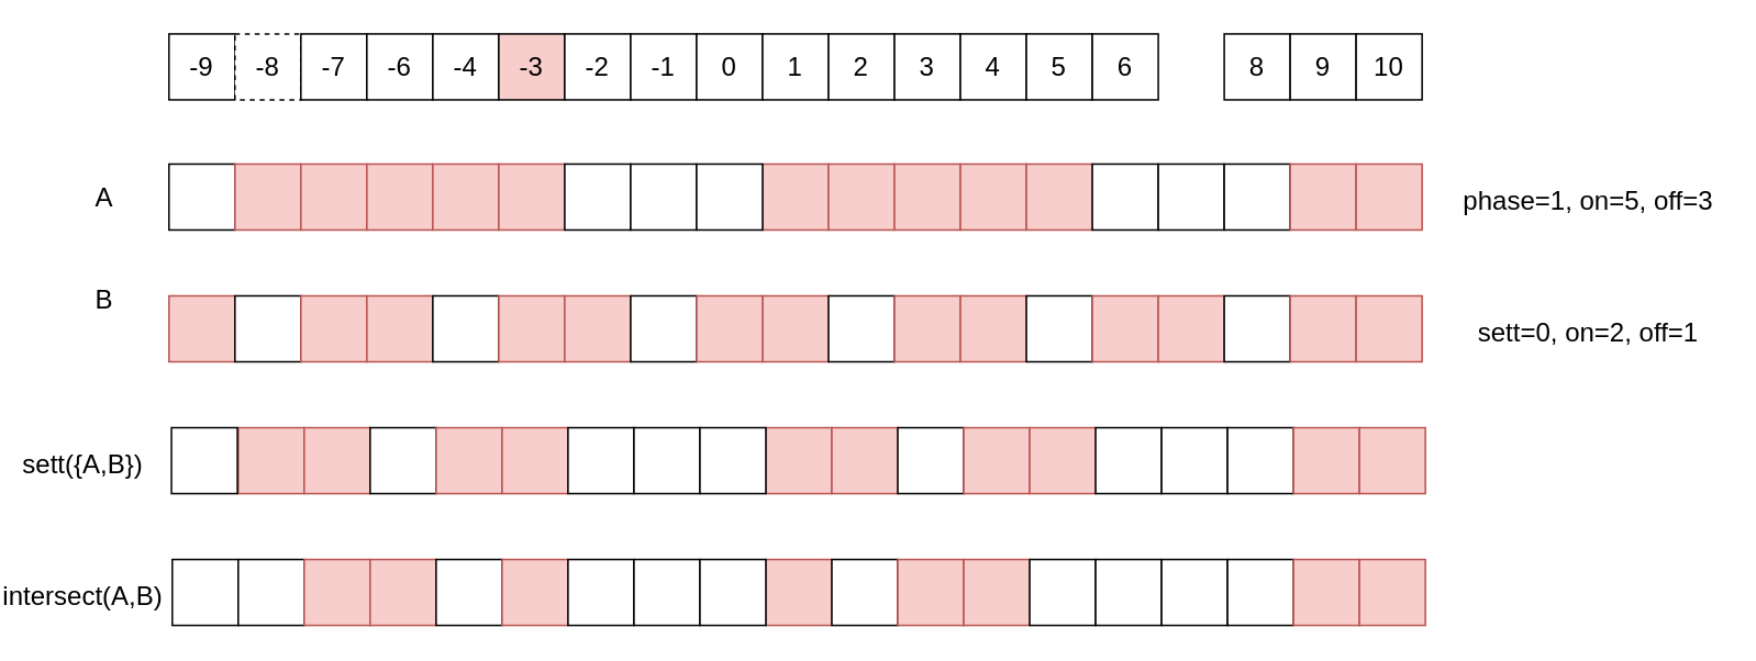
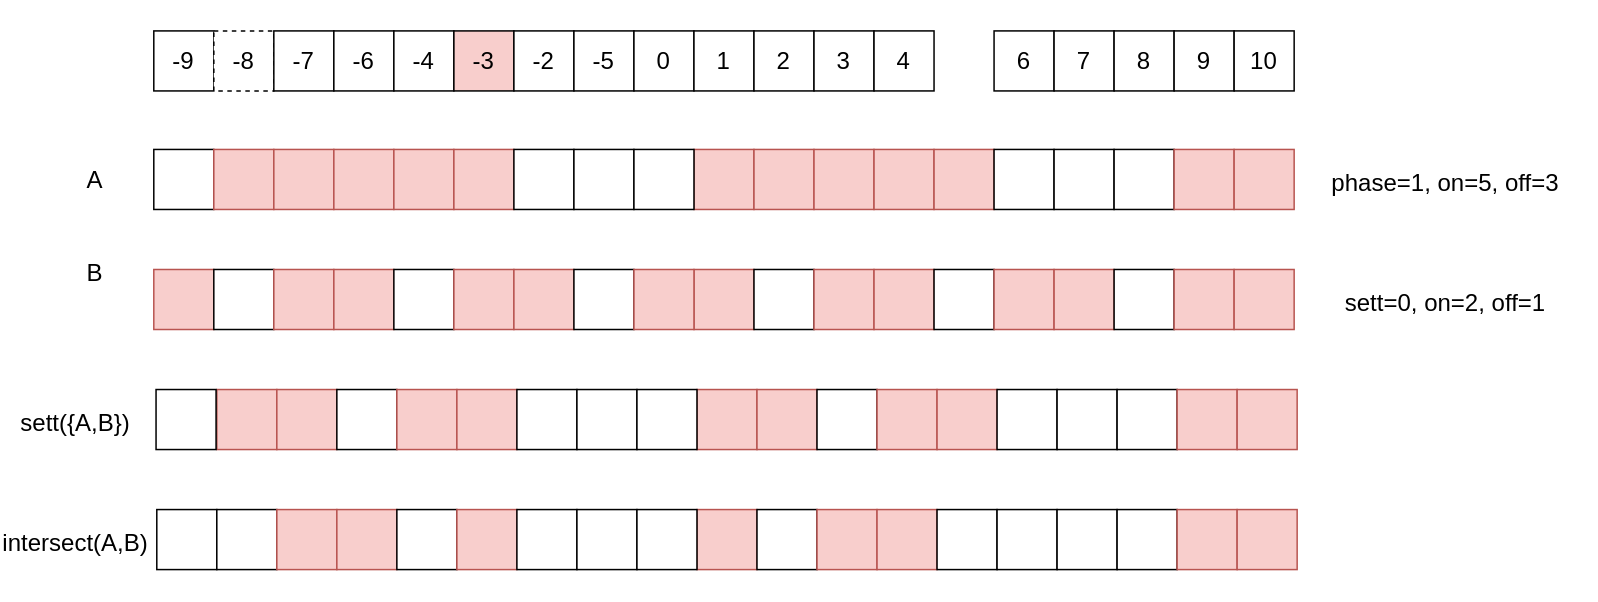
  <mxCell id="0" />
  <mxCell id="1" parent="0" />
  <mxCell id="2" value="-9" style="whiteSpace=wrap;html=1;aspect=fixed;fontSize=16;" vertex="1" parent="1"><mxGeometry x="102" y="20" width="40" height="40" as="geometry" /></mxCell>
  <mxCell id="3" value="-8" style="whiteSpace=wrap;html=1;aspect=fixed;fontSize=16;dashed=1;" vertex="1" parent="1"><mxGeometry x="142" y="20" width="40" height="40" as="geometry" /></mxCell>
  <mxCell id="4" value="-7" style="whiteSpace=wrap;html=1;aspect=fixed;fontSize=16;" vertex="1" parent="1"><mxGeometry x="182" y="20" width="40" height="40" as="geometry" /></mxCell>
  <mxCell id="5" value="-6" style="whiteSpace=wrap;html=1;aspect=fixed;fontSize=16;" vertex="1" parent="1"><mxGeometry x="222" y="20" width="40" height="40" as="geometry" /></mxCell>
  <mxCell id="6" value="-4" style="whiteSpace=wrap;html=1;aspect=fixed;fontSize=16;" vertex="1" parent="1"><mxGeometry x="262" y="20" width="40" height="40" as="geometry" /></mxCell>
  <mxCell id="7" value="-3" style="whiteSpace=wrap;html=1;aspect=fixed;fontSize=16;fillColor=#f8cecc;" vertex="1" parent="1"><mxGeometry x="302" y="20" width="40" height="40" as="geometry" /></mxCell>
  <mxCell id="8" value="-2" style="whiteSpace=wrap;html=1;aspect=fixed;fontSize=16;" vertex="1" parent="1"><mxGeometry x="342" y="20" width="40" height="40" as="geometry" /></mxCell>
- <mxCell id="9" value="-1" style="whiteSpace=wrap;html=1;aspect=fixed;fontSize=16;" vertex="1" parent="1"><mxGeometry x="382" y="20" width="40" height="40" as="geometry" /></mxCell>
+ <mxCell id="9" value="-5" style="whiteSpace=wrap;html=1;aspect=fixed;fontSize=16;" vertex="1" parent="1"><mxGeometry x="382" y="20" width="40" height="40" as="geometry" /></mxCell>
  <mxCell id="10" value="0" style="whiteSpace=wrap;html=1;aspect=fixed;fontSize=16;" vertex="1" parent="1"><mxGeometry x="422" y="20" width="40" height="40" as="geometry" /></mxCell>
  <mxCell id="11" value="1" style="whiteSpace=wrap;html=1;aspect=fixed;fontSize=16;" vertex="1" parent="1"><mxGeometry x="462" y="20" width="40" height="40" as="geometry" /></mxCell>
  <mxCell id="12" value="2" style="whiteSpace=wrap;html=1;aspect=fixed;fontSize=16;" vertex="1" parent="1"><mxGeometry x="502" y="20" width="40" height="40" as="geometry" /></mxCell>
  <mxCell id="13" value="3" style="whiteSpace=wrap;html=1;aspect=fixed;fontSize=16;" vertex="1" parent="1"><mxGeometry x="542" y="20" width="40" height="40" as="geometry" /></mxCell>
  <mxCell id="14" value="4" style="whiteSpace=wrap;html=1;aspect=fixed;fontSize=16;" vertex="1" parent="1"><mxGeometry x="582" y="20" width="40" height="40" as="geometry" /></mxCell>
- <mxCell id="15" value="5" style="whiteSpace=wrap;html=1;aspect=fixed;fontSize=16;" vertex="1" parent="1"><mxGeometry x="622" y="20" width="40" height="40" as="geometry" /></mxCell>
  <mxCell id="16" value="6" style="whiteSpace=wrap;html=1;aspect=fixed;fontSize=16;" vertex="1" parent="1"><mxGeometry x="662" y="20" width="40" height="40" as="geometry" /></mxCell>
+ <mxCell id="17" value="7" style="whiteSpace=wrap;html=1;aspect=fixed;fontSize=16;" vertex="1" parent="1"><mxGeometry x="702" y="20" width="40" height="40" as="geometry" /></mxCell>
  <mxCell id="18" value="8" style="whiteSpace=wrap;html=1;aspect=fixed;fontSize=16;" vertex="1" parent="1"><mxGeometry x="742" y="20" width="40" height="40" as="geometry" /></mxCell>
  <mxCell id="19" value="9" style="whiteSpace=wrap;html=1;aspect=fixed;fontSize=16;" vertex="1" parent="1"><mxGeometry x="782" y="20" width="40" height="40" as="geometry" /></mxCell>
  <mxCell id="20" value="10" style="whiteSpace=wrap;html=1;aspect=fixed;fontSize=16;" vertex="1" parent="1"><mxGeometry x="822" y="20" width="40" height="40" as="geometry" /></mxCell>
  <mxCell id="21" value="" style="whiteSpace=wrap;html=1;aspect=fixed;fontSize=16;" vertex="1" parent="1"><mxGeometry x="102" y="99" width="40" height="40" as="geometry" /></mxCell>
  <mxCell id="22" value="" style="whiteSpace=wrap;html=1;aspect=fixed;fontSize=16;fillColor=#f8cecc;strokeColor=#b85450;" vertex="1" parent="1"><mxGeometry x="142" y="99" width="40" height="40" as="geometry" /></mxCell>
  <mxCell id="23" value="" style="whiteSpace=wrap;html=1;aspect=fixed;fontSize=16;fillColor=#f8cecc;strokeColor=#b85450;" vertex="1" parent="1"><mxGeometry x="182" y="99" width="40" height="40" as="geometry" /></mxCell>
  <mxCell id="24" value="" style="whiteSpace=wrap;html=1;aspect=fixed;fontSize=16;fillColor=#f8cecc;strokeColor=#b85450;" vertex="1" parent="1"><mxGeometry x="222" y="99" width="40" height="40" as="geometry" /></mxCell>
  <mxCell id="25" value="" style="whiteSpace=wrap;html=1;aspect=fixed;fontSize=16;fillColor=#f8cecc;strokeColor=#b85450;" vertex="1" parent="1"><mxGeometry x="262" y="99" width="40" height="40" as="geometry" /></mxCell>
  <mxCell id="26" value="" style="whiteSpace=wrap;html=1;aspect=fixed;fontSize=16;fillColor=#f8cecc;strokeColor=#b85450;" vertex="1" parent="1"><mxGeometry x="302" y="99" width="40" height="40" as="geometry" /></mxCell>
  <mxCell id="27" value="" style="whiteSpace=wrap;html=1;aspect=fixed;fontSize=16;" vertex="1" parent="1"><mxGeometry x="342" y="99" width="40" height="40" as="geometry" /></mxCell>
  <mxCell id="28" value="" style="whiteSpace=wrap;html=1;aspect=fixed;fontSize=16;" vertex="1" parent="1"><mxGeometry x="382" y="99" width="40" height="40" as="geometry" /></mxCell>
  <mxCell id="29" value="" style="whiteSpace=wrap;html=1;aspect=fixed;fontSize=16;fillColor=#f8cecc;strokeColor=#b85450;" vertex="1" parent="1"><mxGeometry x="462" y="99" width="40" height="40" as="geometry" /></mxCell>
  <mxCell id="30" value="" style="whiteSpace=wrap;html=1;aspect=fixed;fontSize=16;fillColor=#f8cecc;strokeColor=#b85450;" vertex="1" parent="1"><mxGeometry x="502" y="99" width="40" height="40" as="geometry" /></mxCell>
  <mxCell id="31" value="" style="whiteSpace=wrap;html=1;aspect=fixed;fontSize=16;fillColor=#f8cecc;strokeColor=#b85450;" vertex="1" parent="1"><mxGeometry x="542" y="99" width="40" height="40" as="geometry" /></mxCell>
  <mxCell id="32" value="" style="whiteSpace=wrap;html=1;aspect=fixed;fontSize=16;fillColor=#f8cecc;strokeColor=#b85450;" vertex="1" parent="1"><mxGeometry x="582" y="99" width="40" height="40" as="geometry" /></mxCell>
  <mxCell id="33" value="" style="whiteSpace=wrap;html=1;aspect=fixed;fontSize=16;fillColor=#f8cecc;strokeColor=#b85450;" vertex="1" parent="1"><mxGeometry x="622" y="99" width="40" height="40" as="geometry" /></mxCell>
  <mxCell id="34" value="" style="whiteSpace=wrap;html=1;aspect=fixed;fontSize=16;" vertex="1" parent="1"><mxGeometry x="662" y="99" width="40" height="40" as="geometry" /></mxCell>
  <mxCell id="35" value="" style="whiteSpace=wrap;html=1;aspect=fixed;fontSize=16;" vertex="1" parent="1"><mxGeometry x="702" y="99" width="40" height="40" as="geometry" /></mxCell>
  <mxCell id="36" value="" style="whiteSpace=wrap;html=1;aspect=fixed;fontSize=16;" vertex="1" parent="1"><mxGeometry x="742" y="99" width="40" height="40" as="geometry" /></mxCell>
  <mxCell id="37" value="" style="whiteSpace=wrap;html=1;aspect=fixed;fontSize=16;fillColor=#f8cecc;strokeColor=#b85450;" vertex="1" parent="1"><mxGeometry x="782" y="99" width="40" height="40" as="geometry" /></mxCell>
  <mxCell id="38" value="" style="whiteSpace=wrap;html=1;aspect=fixed;fontSize=16;fillColor=#f8cecc;strokeColor=#b85450;" vertex="1" parent="1"><mxGeometry x="822" y="99" width="40" height="40" as="geometry" /></mxCell>
  <mxCell id="39" value="phase=1, on=5, off=3" style="text;html=1;align=center;verticalAlign=middle;whiteSpace=wrap;rounded=0;fontSize=16;" vertex="1" parent="1"><mxGeometry x="883" y="106" width="160" height="30" as="geometry" /></mxCell>
  <mxCell id="40" value="" style="whiteSpace=wrap;html=1;aspect=fixed;fontSize=16;" vertex="1" parent="1"><mxGeometry x="422" y="99" width="40" height="40" as="geometry" /></mxCell>
  <mxCell id="41" value="" style="whiteSpace=wrap;html=1;aspect=fixed;fontSize=16;fillColor=#f8cecc;strokeColor=#b85450;" vertex="1" parent="1"><mxGeometry x="102" y="179" width="40" height="40" as="geometry" /></mxCell>
  <mxCell id="42" value="" style="whiteSpace=wrap;html=1;aspect=fixed;fontSize=16;" vertex="1" parent="1"><mxGeometry x="142" y="179" width="40" height="40" as="geometry" /></mxCell>
  <mxCell id="43" value="" style="whiteSpace=wrap;html=1;aspect=fixed;fontSize=16;fillColor=#f8cecc;strokeColor=#b85450;" vertex="1" parent="1"><mxGeometry x="182" y="179" width="40" height="40" as="geometry" /></mxCell>
  <mxCell id="44" value="" style="whiteSpace=wrap;html=1;aspect=fixed;fontSize=16;fillColor=#f8cecc;strokeColor=#b85450;" vertex="1" parent="1"><mxGeometry x="222" y="179" width="40" height="40" as="geometry" /></mxCell>
  <mxCell id="45" value="" style="whiteSpace=wrap;html=1;aspect=fixed;fontSize=16;" vertex="1" parent="1"><mxGeometry x="262" y="179" width="40" height="40" as="geometry" /></mxCell>
  <mxCell id="46" value="" style="whiteSpace=wrap;html=1;aspect=fixed;fontSize=16;fillColor=#f8cecc;strokeColor=#b85450;" vertex="1" parent="1"><mxGeometry x="302" y="179" width="40" height="40" as="geometry" /></mxCell>
  <mxCell id="47" value="" style="whiteSpace=wrap;html=1;aspect=fixed;fontSize=16;fillColor=#f8cecc;strokeColor=#b85450;" vertex="1" parent="1"><mxGeometry x="342" y="179" width="40" height="40" as="geometry" /></mxCell>
  <mxCell id="48" value="" style="whiteSpace=wrap;html=1;aspect=fixed;fontSize=16;" vertex="1" parent="1"><mxGeometry x="382" y="179" width="40" height="40" as="geometry" /></mxCell>
  <mxCell id="49" value="" style="whiteSpace=wrap;html=1;aspect=fixed;fontSize=16;fillColor=#f8cecc;strokeColor=#b85450;" vertex="1" parent="1"><mxGeometry x="462" y="179" width="40" height="40" as="geometry" /></mxCell>
  <mxCell id="50" value="" style="whiteSpace=wrap;html=1;aspect=fixed;fontSize=16;" vertex="1" parent="1"><mxGeometry x="502" y="179" width="40" height="40" as="geometry" /></mxCell>
  <mxCell id="51" value="" style="whiteSpace=wrap;html=1;aspect=fixed;fontSize=16;fillColor=#f8cecc;strokeColor=#b85450;" vertex="1" parent="1"><mxGeometry x="542" y="179" width="40" height="40" as="geometry" /></mxCell>
  <mxCell id="52" value="" style="whiteSpace=wrap;html=1;aspect=fixed;fontSize=16;fillColor=#f8cecc;strokeColor=#b85450;" vertex="1" parent="1"><mxGeometry x="582" y="179" width="40" height="40" as="geometry" /></mxCell>
  <mxCell id="53" value="" style="whiteSpace=wrap;html=1;aspect=fixed;fontSize=16;" vertex="1" parent="1"><mxGeometry x="622" y="179" width="40" height="40" as="geometry" /></mxCell>
  <mxCell id="54" value="" style="whiteSpace=wrap;html=1;aspect=fixed;fontSize=16;fillColor=#f8cecc;strokeColor=#b85450;" vertex="1" parent="1"><mxGeometry x="662" y="179" width="40" height="40" as="geometry" /></mxCell>
  <mxCell id="55" value="" style="whiteSpace=wrap;html=1;aspect=fixed;fontSize=16;fillColor=#f8cecc;strokeColor=#b85450;" vertex="1" parent="1"><mxGeometry x="702" y="179" width="40" height="40" as="geometry" /></mxCell>
  <mxCell id="56" value="" style="whiteSpace=wrap;html=1;aspect=fixed;fontSize=16;" vertex="1" parent="1"><mxGeometry x="742" y="179" width="40" height="40" as="geometry" /></mxCell>
  <mxCell id="57" value="" style="whiteSpace=wrap;html=1;aspect=fixed;fontSize=16;fillColor=#f8cecc;strokeColor=#b85450;" vertex="1" parent="1"><mxGeometry x="782" y="179" width="40" height="40" as="geometry" /></mxCell>
  <mxCell id="58" value="" style="whiteSpace=wrap;html=1;aspect=fixed;fontSize=16;fillColor=#f8cecc;strokeColor=#b85450;" vertex="1" parent="1"><mxGeometry x="822" y="179" width="40" height="40" as="geometry" /></mxCell>
  <mxCell id="59" value="sett=0, on=2, off=1" style="text;html=1;align=center;verticalAlign=middle;whiteSpace=wrap;rounded=0;fontSize=16;" vertex="1" parent="1"><mxGeometry x="883" y="186" width="160" height="30" as="geometry" /></mxCell>
  <mxCell id="60" value="" style="whiteSpace=wrap;html=1;aspect=fixed;fontSize=16;fillColor=#f8cecc;strokeColor=#b85450;" vertex="1" parent="1"><mxGeometry x="422" y="179" width="40" height="40" as="geometry" /></mxCell>
  <mxCell id="61" value="A" style="text;html=1;strokeColor=none;fillColor=none;align=center;verticalAlign=middle;whiteSpace=wrap;rounded=0;fontSize=16;" vertex="1" parent="1"><mxGeometry x="33" y="104" width="60" height="30" as="geometry" /></mxCell>
  <mxCell id="62" value="B" style="text;html=1;strokeColor=none;fillColor=none;align=center;verticalAlign=middle;whiteSpace=wrap;rounded=0;fontSize=16;" vertex="1" parent="1"><mxGeometry x="33" y="166" width="60" height="30" as="geometry" /></mxCell>
  <mxCell id="63" value="" style="whiteSpace=wrap;html=1;aspect=fixed;fontSize=16;" vertex="1" parent="1"><mxGeometry x="104" y="339" width="40" height="40" as="geometry" /></mxCell>
  <mxCell id="64" value="" style="whiteSpace=wrap;html=1;aspect=fixed;fontSize=16;" vertex="1" parent="1"><mxGeometry x="144" y="339" width="40" height="40" as="geometry" /></mxCell>
  <mxCell id="65" value="" style="whiteSpace=wrap;html=1;aspect=fixed;fontSize=16;fillColor=#f8cecc;strokeColor=#b85450;" vertex="1" parent="1"><mxGeometry x="184" y="339" width="40" height="40" as="geometry" /></mxCell>
  <mxCell id="66" value="" style="whiteSpace=wrap;html=1;aspect=fixed;fontSize=16;fillColor=#f8cecc;strokeColor=#b85450;" vertex="1" parent="1"><mxGeometry x="224" y="339" width="40" height="40" as="geometry" /></mxCell>
  <mxCell id="67" value="" style="whiteSpace=wrap;html=1;aspect=fixed;fontSize=16;" vertex="1" parent="1"><mxGeometry x="264" y="339" width="40" height="40" as="geometry" /></mxCell>
  <mxCell id="68" value="" style="whiteSpace=wrap;html=1;aspect=fixed;fontSize=16;fillColor=#f8cecc;strokeColor=#b85450;" vertex="1" parent="1"><mxGeometry x="304" y="339" width="40" height="40" as="geometry" /></mxCell>
  <mxCell id="69" value="" style="whiteSpace=wrap;html=1;aspect=fixed;fontSize=16;" vertex="1" parent="1"><mxGeometry x="344" y="339" width="40" height="40" as="geometry" /></mxCell>
  <mxCell id="70" value="" style="whiteSpace=wrap;html=1;aspect=fixed;fontSize=16;" vertex="1" parent="1"><mxGeometry x="384" y="339" width="40" height="40" as="geometry" /></mxCell>
  <mxCell id="71" value="" style="whiteSpace=wrap;html=1;aspect=fixed;fontSize=16;fillColor=#f8cecc;strokeColor=#b85450;" vertex="1" parent="1"><mxGeometry x="464" y="339" width="40" height="40" as="geometry" /></mxCell>
  <mxCell id="72" value="" style="whiteSpace=wrap;html=1;aspect=fixed;fontSize=16;" vertex="1" parent="1"><mxGeometry x="504" y="339" width="40" height="40" as="geometry" /></mxCell>
  <mxCell id="73" value="" style="whiteSpace=wrap;html=1;aspect=fixed;fontSize=16;fillColor=#f8cecc;strokeColor=#b85450;" vertex="1" parent="1"><mxGeometry x="544" y="339" width="40" height="40" as="geometry" /></mxCell>
  <mxCell id="74" value="" style="whiteSpace=wrap;html=1;aspect=fixed;fontSize=16;fillColor=#f8cecc;strokeColor=#b85450;" vertex="1" parent="1"><mxGeometry x="584" y="339" width="40" height="40" as="geometry" /></mxCell>
  <mxCell id="75" value="" style="whiteSpace=wrap;html=1;aspect=fixed;fontSize=16;" vertex="1" parent="1"><mxGeometry x="624" y="339" width="40" height="40" as="geometry" /></mxCell>
  <mxCell id="76" value="" style="whiteSpace=wrap;html=1;aspect=fixed;fontSize=16;" vertex="1" parent="1"><mxGeometry x="664" y="339" width="40" height="40" as="geometry" /></mxCell>
  <mxCell id="77" value="" style="whiteSpace=wrap;html=1;aspect=fixed;fontSize=16;" vertex="1" parent="1"><mxGeometry x="704" y="339" width="40" height="40" as="geometry" /></mxCell>
  <mxCell id="78" value="" style="whiteSpace=wrap;html=1;aspect=fixed;fontSize=16;" vertex="1" parent="1"><mxGeometry x="744" y="339" width="40" height="40" as="geometry" /></mxCell>
  <mxCell id="79" value="" style="whiteSpace=wrap;html=1;aspect=fixed;fontSize=16;fillColor=#f8cecc;strokeColor=#b85450;" vertex="1" parent="1"><mxGeometry x="784" y="339" width="40" height="40" as="geometry" /></mxCell>
  <mxCell id="80" value="" style="whiteSpace=wrap;html=1;aspect=fixed;fontSize=16;fillColor=#f8cecc;strokeColor=#b85450;" vertex="1" parent="1"><mxGeometry x="824" y="339" width="40" height="40" as="geometry" /></mxCell>
  <mxCell id="81" value="" style="whiteSpace=wrap;html=1;aspect=fixed;fontSize=16;" vertex="1" parent="1"><mxGeometry x="424" y="339" width="40" height="40" as="geometry" /></mxCell>
  <mxCell id="82" value="intersect(A,B)" style="text;html=1;strokeColor=none;fillColor=none;align=center;verticalAlign=middle;whiteSpace=wrap;rounded=0;fontSize=16;" vertex="1" parent="1"><mxGeometry x="20" y="346" width="60" height="30" as="geometry" /></mxCell>
  <mxCell id="83" value="" style="whiteSpace=wrap;html=1;aspect=fixed;fontSize=16;fillColor=#f8cecc;strokeColor=#b85450;" vertex="1" parent="1"><mxGeometry x="144" y="259" width="40" height="40" as="geometry" /></mxCell>
  <mxCell id="84" value="" style="whiteSpace=wrap;html=1;aspect=fixed;fontSize=16;fillColor=#f8cecc;strokeColor=#b85450;" vertex="1" parent="1"><mxGeometry x="184" y="259" width="40" height="40" as="geometry" /></mxCell>
  <mxCell id="85" value="" style="whiteSpace=wrap;html=1;aspect=fixed;fontSize=16;" vertex="1" parent="1"><mxGeometry x="224" y="259" width="40" height="40" as="geometry" /></mxCell>
  <mxCell id="86" value="" style="whiteSpace=wrap;html=1;aspect=fixed;fontSize=16;fillColor=#f8cecc;strokeColor=#b85450;" vertex="1" parent="1"><mxGeometry x="264" y="259" width="40" height="40" as="geometry" /></mxCell>
  <mxCell id="87" value="" style="whiteSpace=wrap;html=1;aspect=fixed;fontSize=16;fillColor=#f8cecc;strokeColor=#b85450;" vertex="1" parent="1"><mxGeometry x="304" y="259" width="40" height="40" as="geometry" /></mxCell>
  <mxCell id="88" value="" style="whiteSpace=wrap;html=1;aspect=fixed;fontSize=16;" vertex="1" parent="1"><mxGeometry x="344" y="259" width="40" height="40" as="geometry" /></mxCell>
  <mxCell id="89" value="" style="whiteSpace=wrap;html=1;aspect=fixed;fontSize=16;" vertex="1" parent="1"><mxGeometry x="384" y="259" width="40" height="40" as="geometry" /></mxCell>
  <mxCell id="90" value="" style="whiteSpace=wrap;html=1;aspect=fixed;fontSize=16;fillColor=#f8cecc;strokeColor=#b85450;" vertex="1" parent="1"><mxGeometry x="464" y="259" width="40" height="40" as="geometry" /></mxCell>
  <mxCell id="91" value="" style="whiteSpace=wrap;html=1;aspect=fixed;fontSize=16;fillColor=#f8cecc;strokeColor=#b85450;" vertex="1" parent="1"><mxGeometry x="504" y="259" width="40" height="40" as="geometry" /></mxCell>
  <mxCell id="92" value="" style="whiteSpace=wrap;html=1;aspect=fixed;fontSize=16;" vertex="1" parent="1"><mxGeometry x="544" y="259" width="40" height="40" as="geometry" /></mxCell>
  <mxCell id="93" value="" style="whiteSpace=wrap;html=1;aspect=fixed;fontSize=16;fillColor=#f8cecc;strokeColor=#b85450;" vertex="1" parent="1"><mxGeometry x="584" y="259" width="40" height="40" as="geometry" /></mxCell>
  <mxCell id="94" value="" style="whiteSpace=wrap;html=1;aspect=fixed;fontSize=16;fillColor=#f8cecc;strokeColor=#b85450;" vertex="1" parent="1"><mxGeometry x="624" y="259" width="40" height="40" as="geometry" /></mxCell>
  <mxCell id="95" value="" style="whiteSpace=wrap;html=1;aspect=fixed;fontSize=16;" vertex="1" parent="1"><mxGeometry x="664" y="259" width="40" height="40" as="geometry" /></mxCell>
  <mxCell id="96" value="" style="whiteSpace=wrap;html=1;aspect=fixed;fontSize=16;" vertex="1" parent="1"><mxGeometry x="704" y="259" width="40" height="40" as="geometry" /></mxCell>
  <mxCell id="97" value="" style="whiteSpace=wrap;html=1;aspect=fixed;fontSize=16;" vertex="1" parent="1"><mxGeometry x="744" y="259" width="40" height="40" as="geometry" /></mxCell>
  <mxCell id="98" value="" style="whiteSpace=wrap;html=1;aspect=fixed;fontSize=16;fillColor=#f8cecc;strokeColor=#b85450;" vertex="1" parent="1"><mxGeometry x="784" y="259" width="40" height="40" as="geometry" /></mxCell>
  <mxCell id="99" value="" style="whiteSpace=wrap;html=1;aspect=fixed;fontSize=16;fillColor=#f8cecc;strokeColor=#b85450;" vertex="1" parent="1"><mxGeometry x="824" y="259" width="40" height="40" as="geometry" /></mxCell>
  <mxCell id="100" value="" style="whiteSpace=wrap;html=1;aspect=fixed;fontSize=16;" vertex="1" parent="1"><mxGeometry x="424" y="259" width="40" height="40" as="geometry" /></mxCell>
  <mxCell id="101" value="sett({A,B})" style="text;html=1;align=center;verticalAlign=middle;whiteSpace=wrap;rounded=0;fontSize=16;" vertex="1" parent="1"><mxGeometry x="20" y="266" width="60" height="30" as="geometry" /></mxCell>
  <mxCell id="102" value="" style="whiteSpace=wrap;html=1;aspect=fixed;fontSize=16;" vertex="1" parent="1"><mxGeometry x="103.5" y="259" width="40" height="40" as="geometry" /></mxCell>
